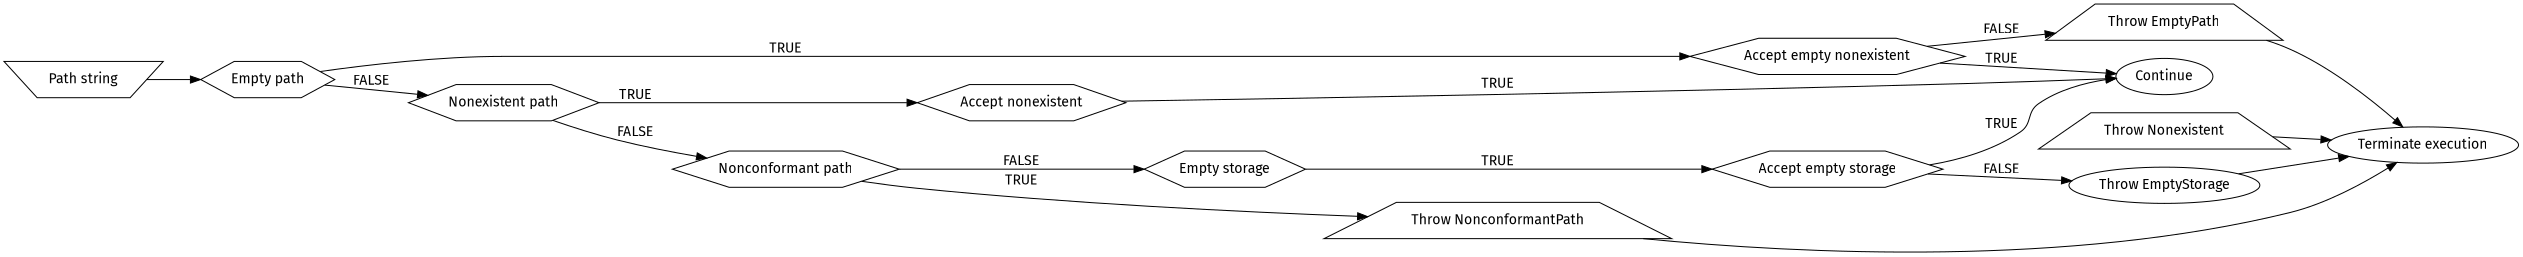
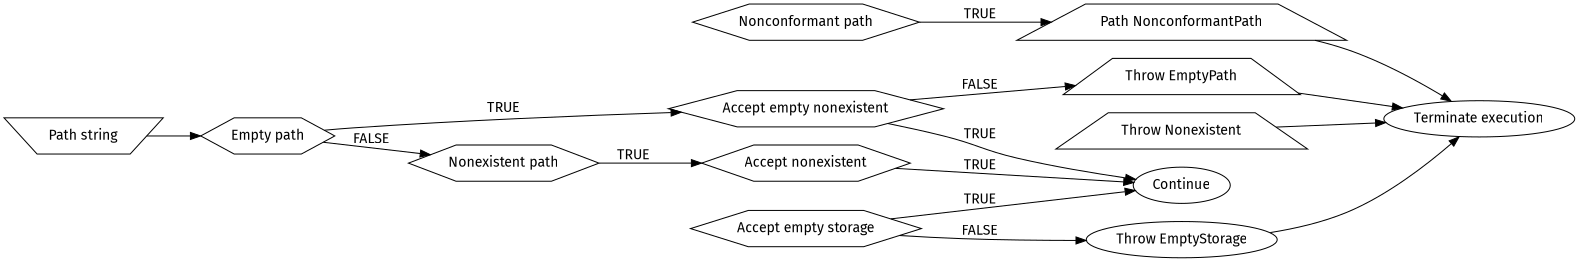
  strict digraph {
    fontname="Fira Sans"
    rankdir=LR
    node [fontname="Fira Sans" shape=hexagon]
    edge [fontname="Fira Sans"]
    n1 [label="Path string" shape=invtrapezium]
    n2 [label="Empty path"]
    n3 [label="Accept empty nonexistent"]
    n4 [label="Nonexistent path"]
    n5 [label="Throw EmptyPath" shape=trapezium]
    n6 [label=Continue shape=ellipse]
    n7 [label="Accept nonexistent"]
    n8 [label="Nonconformant path"]
    n9 [label="Terminate execution" shape=ellipse]
-   n10 [label="Throw NonconformantPath" shape=trapezium]
-   n11 [label="Empty storage"]
+   n10 [label="Path NonconformantPath" shape=trapezium]
    n12 [label="Throw Nonexistent" shape=trapezium]
    n13 [label="Accept empty storage"]
    n14 [label="Throw EmptyStorage" shape=ellipse]
    n1 -> n2
    n2 -> n3 [label=TRUE]
    n2 -> n4 [label=FALSE]
    n3 -> n5 [label=FALSE]
    n3 -> n6 [label=TRUE]
    n4 -> n7 [label=TRUE]
-   n4 -> n8 [label=FALSE]
    n5 -> n9
    n7 -> n6 [label=TRUE]
    n8 -> n10 [label=TRUE]
-   n8 -> n11 [label=FALSE]
    n10 -> n9
-   n11 -> n13 [label=TRUE]
    n12 -> n9
    n13 -> n6 [label=TRUE]
    n13 -> n14 [label=FALSE]
    n14 -> n9
  }
